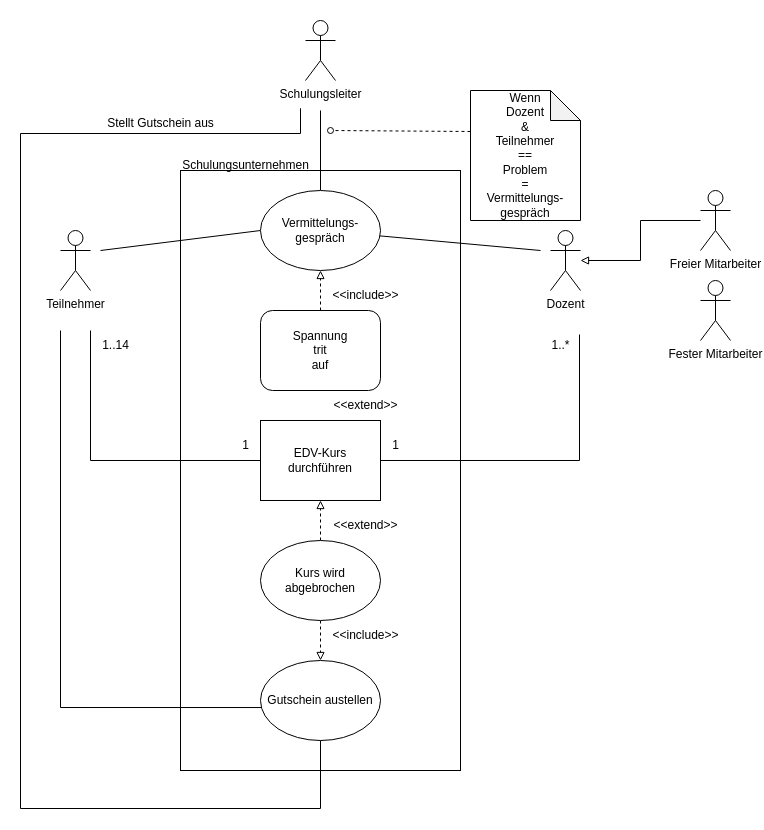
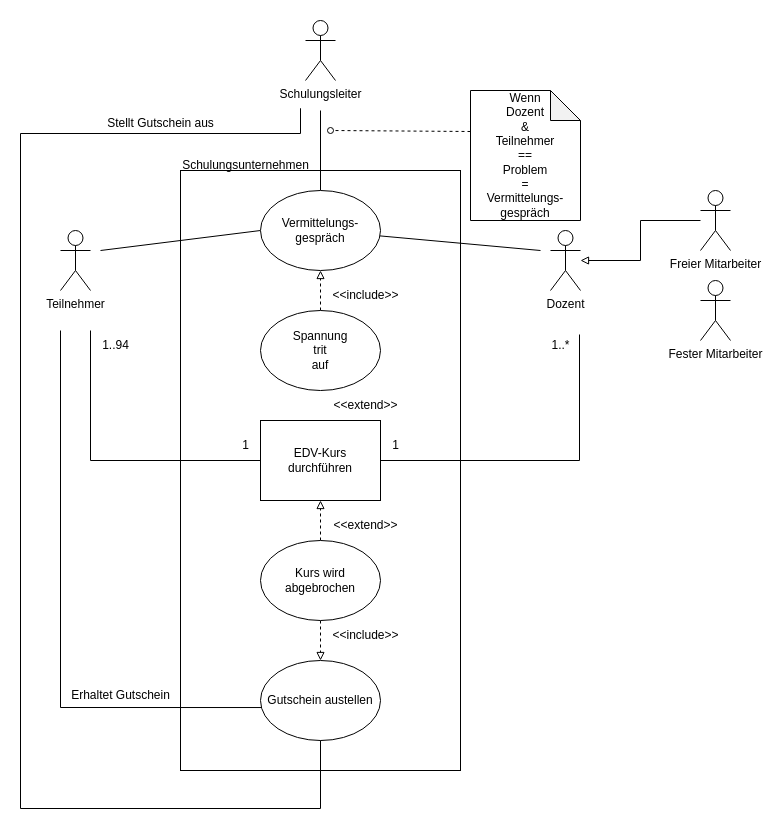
  <mxCell id="0" />
  <mxCell id="1" parent="0" />
  <mxCell id="2" value="" style="rounded=0;whiteSpace=wrap;html=1;" parent="1" vertex="1"><mxGeometry x="180" y="170" width="280" height="600" as="geometry" /></mxCell>
  <mxCell id="3" value="Schulungsunternehmen" style="text;html=1;align=center;verticalAlign=middle;resizable=0;points=[];autosize=1;strokeColor=none;fillColor=none;" parent="1" vertex="1"><mxGeometry x="170" y="150" width="150" height="30" as="geometry" /></mxCell>
  <mxCell id="4" value="EDV-Kurs&lt;div&gt;durchführen&lt;/div&gt;" style="whiteSpace=wrap;html=1;rounded=0;" parent="1" vertex="1"><mxGeometry x="260" y="420" width="120" height="80" as="geometry" /></mxCell>
- <mxCell id="5" value="1..14" style="text;html=1;align=center;verticalAlign=middle;resizable=0;points=[];autosize=1;strokeColor=none;fillColor=none;" parent="1" vertex="1"><mxGeometry x="90" y="330" width="50" height="30" as="geometry" /></mxCell>
+ <mxCell id="5" value="1..94" style="text;html=1;align=center;verticalAlign=middle;resizable=0;points=[];autosize=1;strokeColor=none;fillColor=none;" parent="1" vertex="1"><mxGeometry x="90" y="330" width="50" height="30" as="geometry" /></mxCell>
  <mxCell id="6" style="edgeStyle=orthogonalEdgeStyle;rounded=0;orthogonalLoop=1;jettySize=auto;html=1;entryX=0;entryY=0.5;entryDx=0;entryDy=0;endArrow=none;startFill=0;" parent="1" target="4" edge="1"><mxGeometry relative="1" as="geometry"><mxPoint x="90" y="330" as="sourcePoint" /><Array as="points"><mxPoint x="90" y="460" /></Array></mxGeometry></mxCell>
  <mxCell id="7" style="rounded=0;orthogonalLoop=1;jettySize=auto;html=1;endArrow=none;startFill=0;startArrow=none;entryX=0;entryY=0.5;entryDx=0;entryDy=0;" parent="1" target="15" edge="1"><mxGeometry relative="1" as="geometry"><mxPoint x="100" y="250" as="sourcePoint" /><mxPoint x="300" y="110" as="targetPoint" /></mxGeometry></mxCell>
  <mxCell id="8" value="Teilnehmer" style="shape=umlActor;verticalLabelPosition=bottom;verticalAlign=top;html=1;outlineConnect=0;" parent="1" vertex="1"><mxGeometry x="60" y="230" width="30" height="60" as="geometry" /></mxCell>
  <mxCell id="9" style="edgeStyle=orthogonalEdgeStyle;rounded=0;orthogonalLoop=1;jettySize=auto;html=1;entryX=1;entryY=0.5;entryDx=0;entryDy=0;endArrow=none;startFill=0;" parent="1" target="4" edge="1"><mxGeometry relative="1" as="geometry"><mxPoint x="515" y="550" as="targetPoint" /><mxPoint x="579" y="334" as="sourcePoint" /><Array as="points"><mxPoint x="579" y="460" /></Array></mxGeometry></mxCell>
  <mxCell id="10" style="rounded=0;orthogonalLoop=1;jettySize=auto;html=1;endArrow=none;startFill=0;endFill=0;startArrow=none;" parent="1" target="15" edge="1"><mxGeometry relative="1" as="geometry"><mxPoint x="540" y="250" as="sourcePoint" /><mxPoint x="340" y="110" as="targetPoint" /></mxGeometry></mxCell>
  <mxCell id="11" value="Dozent" style="shape=umlActor;verticalLabelPosition=bottom;verticalAlign=top;html=1;outlineConnect=0;" parent="1" vertex="1"><mxGeometry x="550" y="230" width="30" height="60" as="geometry" /></mxCell>
  <mxCell id="12" style="edgeStyle=orthogonalEdgeStyle;rounded=0;orthogonalLoop=1;jettySize=auto;html=1;endArrow=none;startFill=0;" edge="1" parent="1"><mxGeometry relative="1" as="geometry"><mxPoint x="320" y="738" as="targetPoint" /><mxPoint x="300" y="110" as="sourcePoint" /><Array as="points"><mxPoint x="300" y="108" /><mxPoint x="300" y="133" /><mxPoint x="20" y="133" /><mxPoint x="20" y="808" /><mxPoint x="320" y="808" /></Array></mxGeometry></mxCell>
  <mxCell id="13" value="Schulungsleiter" style="shape=umlActor;verticalLabelPosition=bottom;verticalAlign=top;html=1;outlineConnect=0;" parent="1" vertex="1"><mxGeometry x="305" y="20" width="30" height="60" as="geometry" /></mxCell>
  <mxCell id="14" style="edgeStyle=orthogonalEdgeStyle;rounded=0;orthogonalLoop=1;jettySize=auto;html=1;endArrow=none;startFill=0;endFill=0;startArrow=none;" parent="1" source="15" edge="1"><mxGeometry relative="1" as="geometry"><mxPoint x="320" y="110" as="targetPoint" /></mxGeometry></mxCell>
  <mxCell id="15" value="Vermittelungs-&lt;div&gt;gespräch&lt;/div&gt;" style="ellipse;whiteSpace=wrap;html=1;" parent="1" vertex="1"><mxGeometry x="260" y="190" width="120" height="80" as="geometry" /></mxCell>
  <mxCell id="16" value="1" style="text;html=1;align=center;verticalAlign=middle;resizable=0;points=[];autosize=1;strokeColor=none;fillColor=none;" parent="1" vertex="1"><mxGeometry x="230" y="430" width="30" height="30" as="geometry" /></mxCell>
  <mxCell id="17" value="1" style="text;html=1;align=center;verticalAlign=middle;resizable=0;points=[];autosize=1;strokeColor=none;fillColor=none;" parent="1" vertex="1"><mxGeometry x="380" y="430" width="30" height="30" as="geometry" /></mxCell>
  <mxCell id="18" value="1..*" style="text;html=1;align=center;verticalAlign=middle;resizable=0;points=[];autosize=1;strokeColor=none;fillColor=none;" parent="1" vertex="1"><mxGeometry x="540" y="330" width="40" height="30" as="geometry" /></mxCell>
  <mxCell id="19" style="edgeStyle=orthogonalEdgeStyle;rounded=0;orthogonalLoop=1;jettySize=auto;html=1;endArrow=block;startFill=0;startArrow=none;endFill=0;dashed=1;" parent="1" source="22" target="4" edge="1"><mxGeometry relative="1" as="geometry" /></mxCell>
  <mxCell id="20" style="edgeStyle=orthogonalEdgeStyle;rounded=0;orthogonalLoop=1;jettySize=auto;html=1;endArrow=none;startFill=0;exitX=0.017;exitY=0.588;exitDx=0;exitDy=0;exitPerimeter=0;" parent="1" source="33" edge="1"><mxGeometry relative="1" as="geometry"><mxPoint x="60" y="330" as="targetPoint" /><Array as="points"><mxPoint x="60" y="707" /></Array></mxGeometry></mxCell>
  <mxCell id="21" style="edgeStyle=orthogonalEdgeStyle;rounded=0;orthogonalLoop=1;jettySize=auto;html=1;entryX=0.5;entryY=0;entryDx=0;entryDy=0;dashed=1;endArrow=block;endFill=0;" edge="1" parent="1" source="22" target="33"><mxGeometry relative="1" as="geometry" /></mxCell>
  <mxCell id="22" value="Kurs wird&lt;div&gt;abgebrochen&lt;/div&gt;" style="ellipse;whiteSpace=wrap;html=1;" parent="1" vertex="1"><mxGeometry x="260" y="540" width="120" height="80" as="geometry" /></mxCell>
  <mxCell id="23" value="&amp;lt;&amp;lt;extend&amp;gt;&amp;gt;" style="text;html=1;align=center;verticalAlign=middle;resizable=0;points=[];autosize=1;strokeColor=none;fillColor=none;" parent="1" vertex="1"><mxGeometry x="320" y="510" width="90" height="30" as="geometry" /></mxCell>
  <mxCell id="24" style="edgeStyle=orthogonalEdgeStyle;rounded=0;orthogonalLoop=1;jettySize=auto;html=1;endArrow=oval;startFill=0;startArrow=none;endFill=0;dashed=1;" parent="1" edge="1"><mxGeometry relative="1" as="geometry"><mxPoint x="330" y="130" as="targetPoint" /><mxPoint x="470" y="131" as="sourcePoint" /><Array as="points"><mxPoint x="330" y="131" /></Array></mxGeometry></mxCell>
  <mxCell id="25" value="Wenn&lt;div&gt;Dozent&lt;/div&gt;&lt;div&gt;&amp;amp;&lt;/div&gt;&lt;div&gt;Teilnehmer&lt;/div&gt;&lt;div&gt;==&lt;/div&gt;&lt;div&gt;Problem&lt;/div&gt;&lt;div&gt;=&lt;/div&gt;&lt;div&gt;Vermittelungs-&lt;div&gt;gespräch&lt;/div&gt;&lt;/div&gt;" style="shape=note;whiteSpace=wrap;html=1;backgroundOutline=1;darkOpacity=0.05;" parent="1" vertex="1"><mxGeometry x="470" y="90" width="110" height="130" as="geometry" /></mxCell>
  <mxCell id="26" value="Fester Mitarbeiter" style="shape=umlActor;verticalLabelPosition=bottom;verticalAlign=top;html=1;outlineConnect=0;" vertex="1" parent="1"><mxGeometry x="700" y="280" width="30" height="60" as="geometry" /></mxCell>
  <mxCell id="27" style="edgeStyle=orthogonalEdgeStyle;rounded=0;orthogonalLoop=1;jettySize=auto;html=1;endArrow=block;endFill=0;" edge="1" parent="1" source="28" target="11"><mxGeometry relative="1" as="geometry" /></mxCell>
  <mxCell id="28" value="Freier Mitarbeiter" style="shape=umlActor;verticalLabelPosition=bottom;verticalAlign=top;html=1;outlineConnect=0;" vertex="1" parent="1"><mxGeometry x="700" y="190" width="30" height="60" as="geometry" /></mxCell>
  <mxCell id="29" style="edgeStyle=orthogonalEdgeStyle;rounded=0;orthogonalLoop=1;jettySize=auto;html=1;entryX=0.5;entryY=1;entryDx=0;entryDy=0;dashed=1;endArrow=block;endFill=0;" edge="1" parent="1" source="30" target="15"><mxGeometry relative="1" as="geometry" /></mxCell>
- <mxCell id="30" value="Spannung&lt;div&gt;trit&lt;/div&gt;&lt;div&gt;auf&lt;/div&gt;" style="whiteSpace=wrap;html=1;rounded=1;" vertex="1" parent="1"><mxGeometry x="260" y="310" width="120" height="80" as="geometry" /></mxCell>
+ <mxCell id="30" value="Spannung&lt;div&gt;trit&lt;/div&gt;&lt;div&gt;auf&lt;/div&gt;" style="ellipse;whiteSpace=wrap;html=1;" vertex="1" parent="1"><mxGeometry x="260" y="310" width="120" height="80" as="geometry" /></mxCell>
  <mxCell id="31" value="&amp;lt;&amp;lt;extend&amp;gt;&amp;gt;" style="text;html=1;align=center;verticalAlign=middle;resizable=0;points=[];autosize=1;strokeColor=none;fillColor=none;" vertex="1" parent="1"><mxGeometry x="320" y="390" width="90" height="30" as="geometry" /></mxCell>
  <mxCell id="32" value="&amp;lt;&amp;lt;include&amp;gt;&amp;gt;" style="text;html=1;align=center;verticalAlign=middle;resizable=0;points=[];autosize=1;strokeColor=none;fillColor=none;" vertex="1" parent="1"><mxGeometry x="320" y="280" width="90" height="30" as="geometry" /></mxCell>
  <mxCell id="33" value="Gutschein austellen" style="ellipse;whiteSpace=wrap;html=1;" vertex="1" parent="1"><mxGeometry x="260" y="660" width="120" height="80" as="geometry" /></mxCell>
  <mxCell id="34" value="&amp;lt;&amp;lt;include&amp;gt;&amp;gt;" style="text;html=1;align=center;verticalAlign=middle;resizable=0;points=[];autosize=1;strokeColor=none;fillColor=none;" vertex="1" parent="1"><mxGeometry x="320" y="620" width="90" height="30" as="geometry" /></mxCell>
  <mxCell id="35" value="Stellt Gutschein aus" style="text;html=1;align=center;verticalAlign=middle;resizable=0;points=[];autosize=1;strokeColor=none;fillColor=none;" vertex="1" parent="1"><mxGeometry x="95" y="108" width="130" height="30" as="geometry" /></mxCell>
+ <mxCell id="36" value="Erhaltet Gutschein" style="text;html=1;align=center;verticalAlign=middle;resizable=0;points=[];autosize=1;strokeColor=none;fillColor=none;" vertex="1" parent="1"><mxGeometry x="60" y="680" width="120" height="30" as="geometry" /></mxCell>
